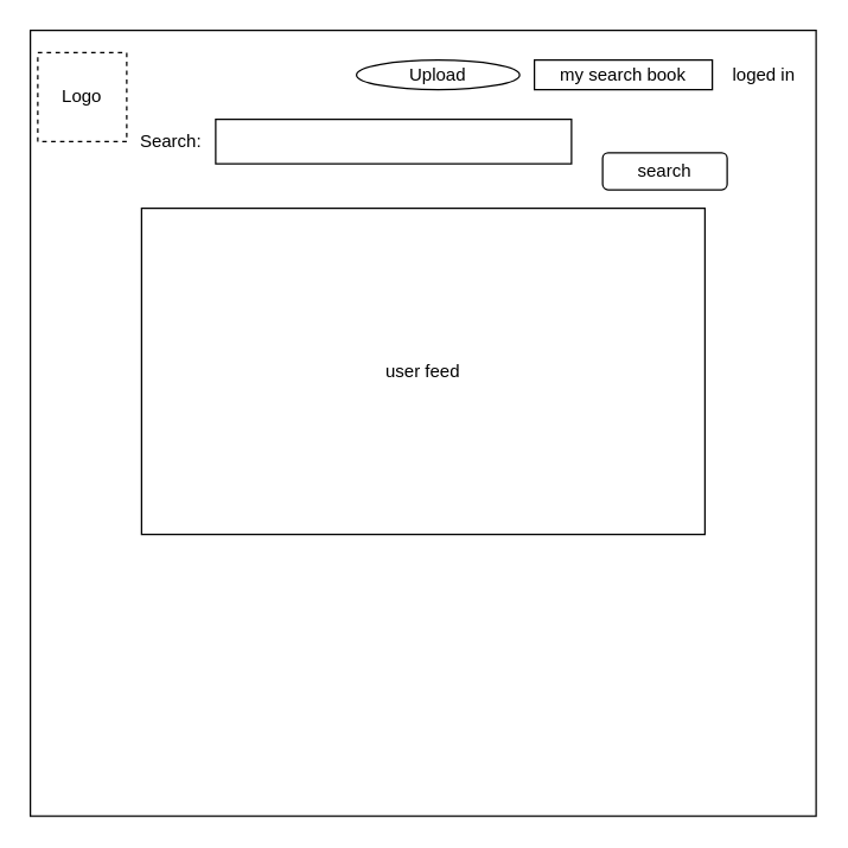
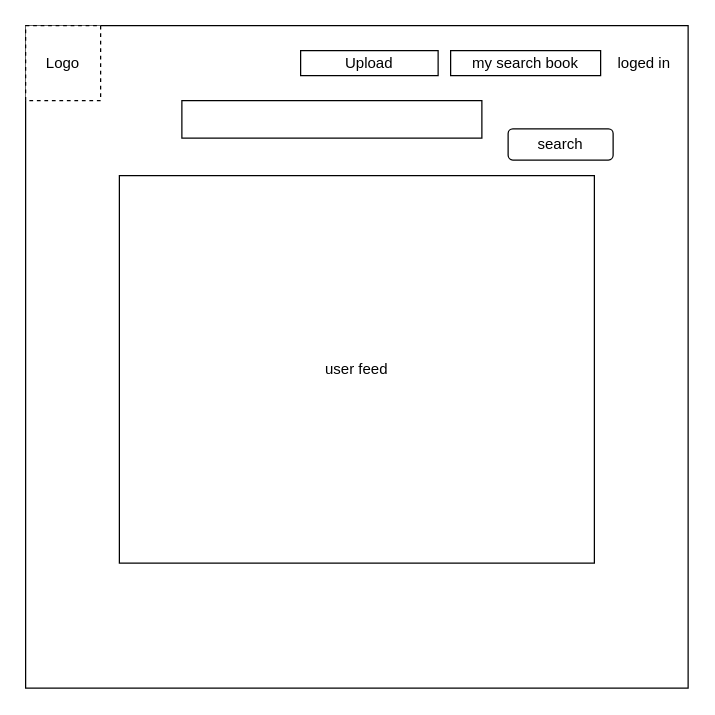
  <mxCell id="0" />
  <mxCell id="1" parent="0" />
  <mxCell id="2" value="" style="whiteSpace=wrap;html=1;aspect=fixed;" vertex="1" parent="1"><mxGeometry x="20" width="530" height="530" as="geometry" y="20" /></mxCell>
  <mxCell id="3" value="loged in" style="text;html=1;strokeColor=none;fillColor=none;align=center;verticalAlign=middle;whiteSpace=wrap;rounded=0;" vertex="1" parent="1"><mxGeometry x="490" y="40" width="50" height="20" as="geometry" /></mxCell>
- <mxCell id="4" value="Upload" style="ellipse;whiteSpace=wrap;html=1;" vertex="1" parent="1"><mxGeometry x="240" y="40" width="110" height="20" as="geometry" /></mxCell>
+ <mxCell id="4" value="Upload" style="rounded=0;whiteSpace=wrap;html=1;" vertex="1" parent="1"><mxGeometry x="240" y="40" width="110" height="20" as="geometry" /></mxCell>
  <mxCell id="5" value="my search book" style="rounded=0;whiteSpace=wrap;html=1;" vertex="1" parent="1"><mxGeometry x="360" y="40" width="120" height="20" as="geometry" /></mxCell>
- <mxCell id="6" value="user feed" style="rounded=0;whiteSpace=wrap;html=1;" vertex="1" parent="1"><mxGeometry x="95" y="140" width="380" height="220" as="geometry" /></mxCell>
- <mxCell id="7" value="Logo" style="rounded=0;whiteSpace=wrap;html=1;dashed=1;fillColor=#ffffff;" vertex="1" parent="1"><mxGeometry x="25" y="35" width="60" height="60" as="geometry" /></mxCell>
- <mxCell id="8" value="Search:" style="text;html=1;strokeColor=none;fillColor=none;align=center;verticalAlign=middle;whiteSpace=wrap;rounded=0;" parent="1" vertex="1"><mxGeometry x="95" y="85" width="40" height="20" as="geometry" /></mxCell>
+ <mxCell id="6" value="user feed" style="rounded=0;whiteSpace=wrap;html=1;" vertex="1" parent="1"><mxGeometry x="95" y="140" width="380" height="310" as="geometry" /></mxCell>
+ <mxCell id="7" value="Logo" style="rounded=0;whiteSpace=wrap;html=1;dashed=1;fillColor=#ffffff;" vertex="1" parent="1"><mxGeometry x="20" width="60" height="60" as="geometry" y="20" /></mxCell>
  <mxCell id="9" value="" style="rounded=0;whiteSpace=wrap;html=1;" parent="1" vertex="1"><mxGeometry x="145" y="80" width="240" height="30" as="geometry" /></mxCell>
  <mxCell id="10" value="search" style="rounded=1;whiteSpace=wrap;html=1;" parent="1" vertex="1"><mxGeometry x="406" y="102.5" width="84" height="25" as="geometry" /></mxCell>
